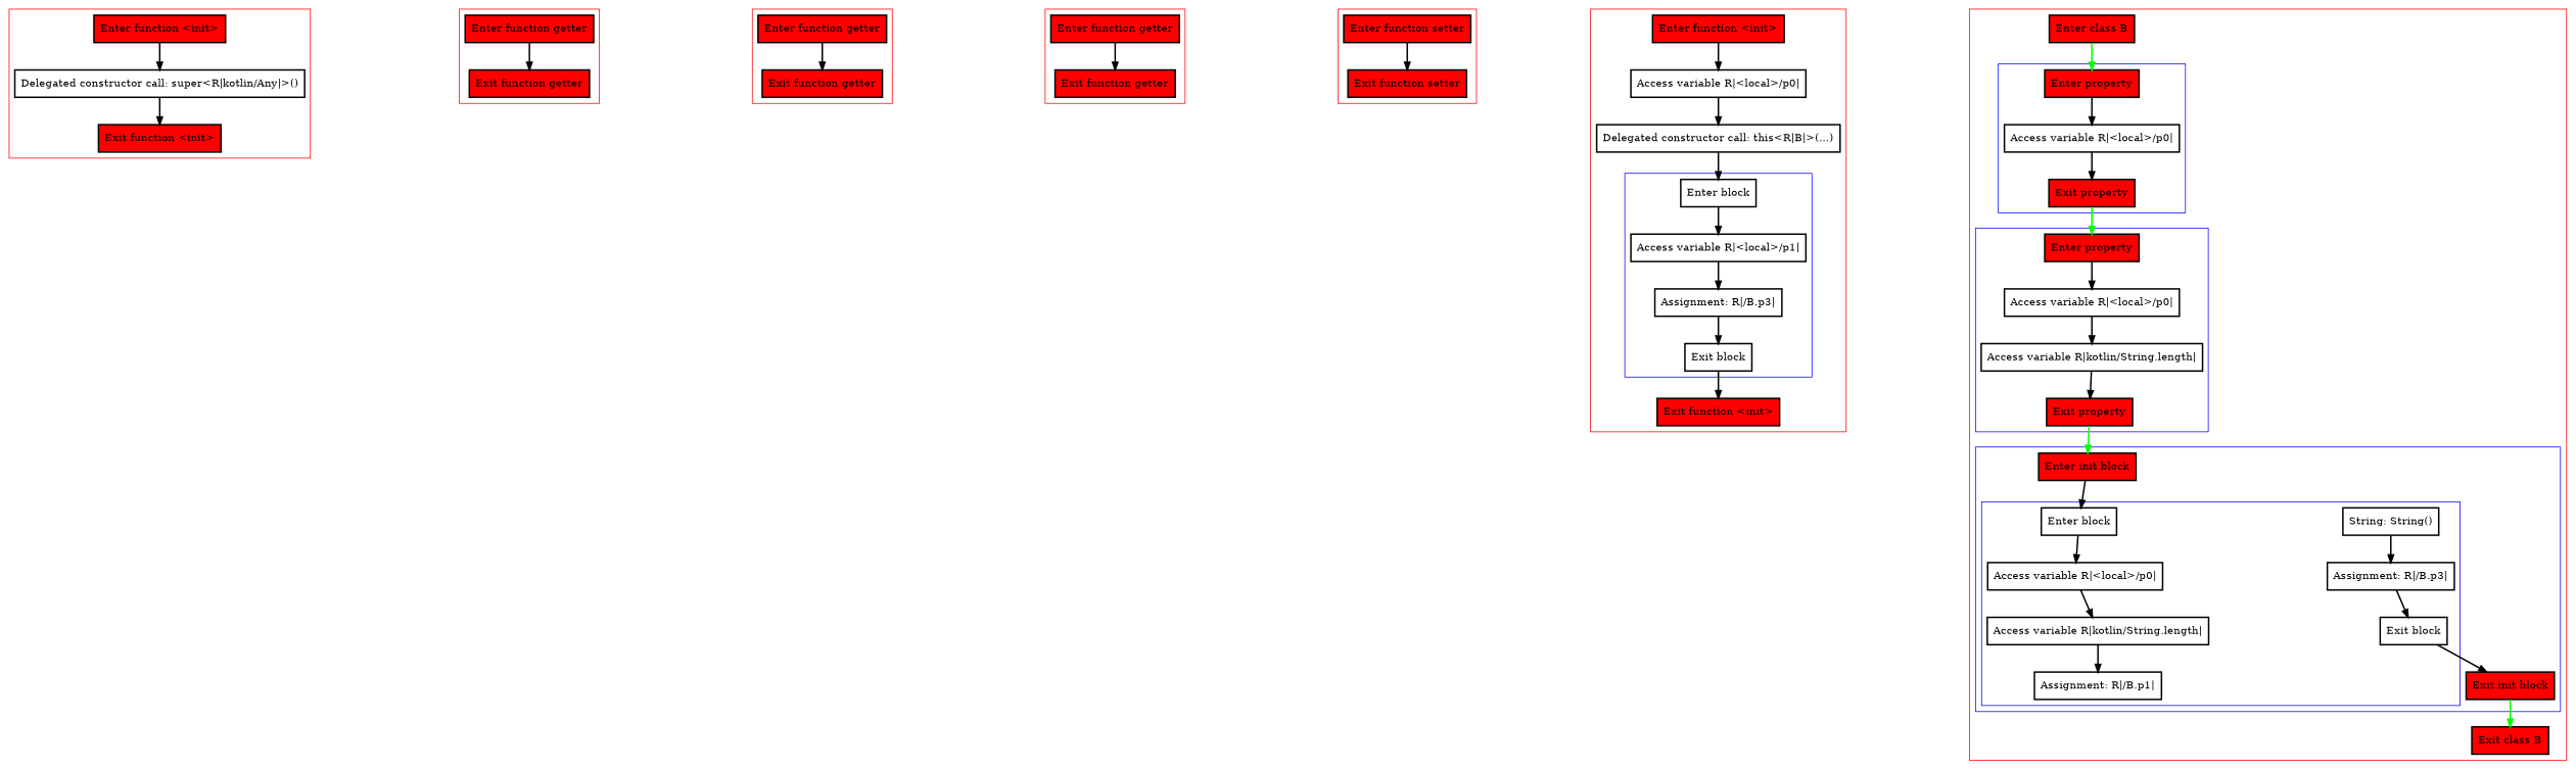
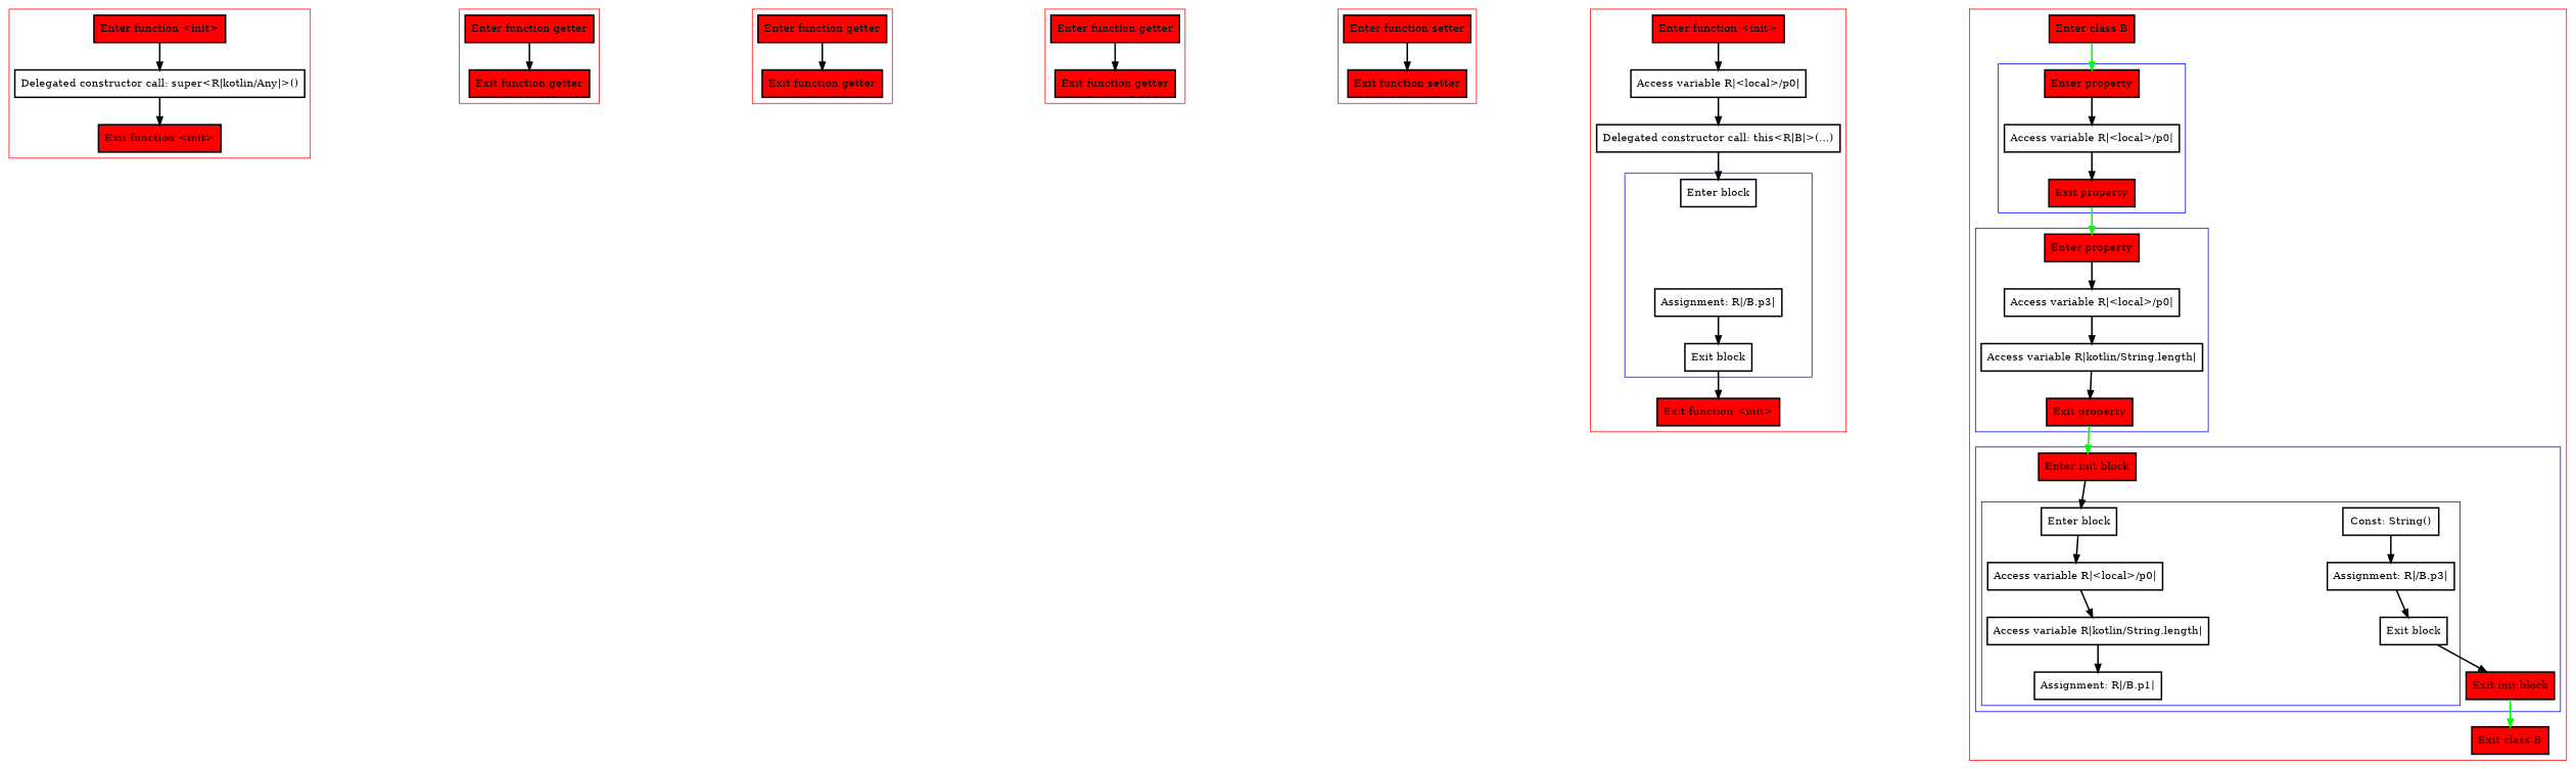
  digraph {
    nodesep=3
    node [fillcolor=red penwidth=2 shape=box style=filled]
    edge [penwidth=2]
    n1 [label="Enter function <init>"]
    n2 [label="Delegated constructor call: super<R|kotlin/Any|>()" fillcolor="" style=""]
    n3 [label="Exit function <init>"]
    n4 [label="Enter function getter"]
    n5 [label="Exit function getter"]
    n6 [label="Enter function getter"]
    n7 [label="Exit function getter"]
    n8 [label="Enter function getter"]
    n9 [label="Exit function getter"]
    n10 [label="Enter function setter"]
    n11 [label="Exit function setter"]
    n12 [label="Enter block" fillcolor="" style=""]
-   n13 [label="Access variable R|<local>/p1|" fillcolor="" style=""]
    n14 [label="Assignment: R|/B.p3|" fillcolor="" style=""]
    n15 [label="Exit block" fillcolor="" style=""]
    n16 [label="Enter function <init>"]
    n17 [label="Access variable R|<local>/p0|" fillcolor="" style=""]
    n18 [label="Delegated constructor call: this<R|B|>(...)" fillcolor="" style=""]
    n19 [label="Exit function <init>"]
    n20 [label="Enter property"]
    n21 [label="Access variable R|<local>/p0|" fillcolor="" style=""]
    n22 [label="Exit property"]
    n23 [label="Enter property"]
    n24 [label="Access variable R|<local>/p0|" fillcolor="" style=""]
    n25 [label="Access variable R|kotlin/String.length|" fillcolor="" style=""]
    n26 [label="Exit property"]
    n27 [label="Enter block" fillcolor="" style=""]
    n28 [label="Access variable R|<local>/p0|" fillcolor="" style=""]
    n29 [label="Access variable R|kotlin/String.length|" fillcolor="" style=""]
    n30 [label="Assignment: R|/B.p1|" fillcolor="" style=""]
-   n31 [label="String: String()" fillcolor="" style=""]
+   n31 [label="Const: String()" fillcolor="" style=""]
    n32 [label="Assignment: R|/B.p3|" fillcolor="" style=""]
    n33 [label="Exit block" fillcolor="" style=""]
    n34 [label="Enter init block"]
    n35 [label="Exit init block"]
    n36 [label="Enter class B"]
    n37 [label="Exit class B"]
    subgraph cluster_1 {
      color=red
      n1
      n2
      n3
    }
    subgraph cluster_2 {
      color=red
      n4
      n5
    }
    subgraph cluster_3 {
      color=red
      n6
      n7
    }
    subgraph cluster_4 {
      color=red
      n8
      n9
    }
    subgraph cluster_5 {
      color=red
      n10
      n11
    }
    subgraph cluster_6 {
      color=red
      n16
      n17
      n18
      n19
      subgraph cluster_7 {
        color=blue
        n12
-       n13
        n14
        n15
      }
    }
    subgraph cluster_8 {
      color=red
      n36
      n37
      subgraph cluster_9 {
        color=blue
        n20
        n21
        n22
      }
      subgraph cluster_10 {
        color=blue
        n23
        n24
        n25
        n26
      }
      subgraph cluster_11 {
        color=blue
        n34
        n35
        subgraph cluster_12 {
          color=blue
          n27
          n28
          n29
          n30
          n31
          n32
          n33
        }
      }
    }
    n1 -> n2
    n2 -> n3
    n4 -> n5
    n6 -> n7
    n8 -> n9
    n10 -> n11
-   n12 -> n13
-   n13 -> n14
    n14 -> n15
    n15 -> n19
    n16 -> n17
    n17 -> n18
    n18 -> n12
    n20 -> n21
    n21 -> n22
    n22 -> n23 [color=green]
    n23 -> n24
    n24 -> n25
    n25 -> n26
    n26 -> n34 [color=green]
    n27 -> n28
    n28 -> n29
    n29 -> n30
    n31 -> n32
    n32 -> n33
    n33 -> n35
    n34 -> n27
    n35 -> n37 [color=green]
    n36 -> n20 [color=green]
  }
